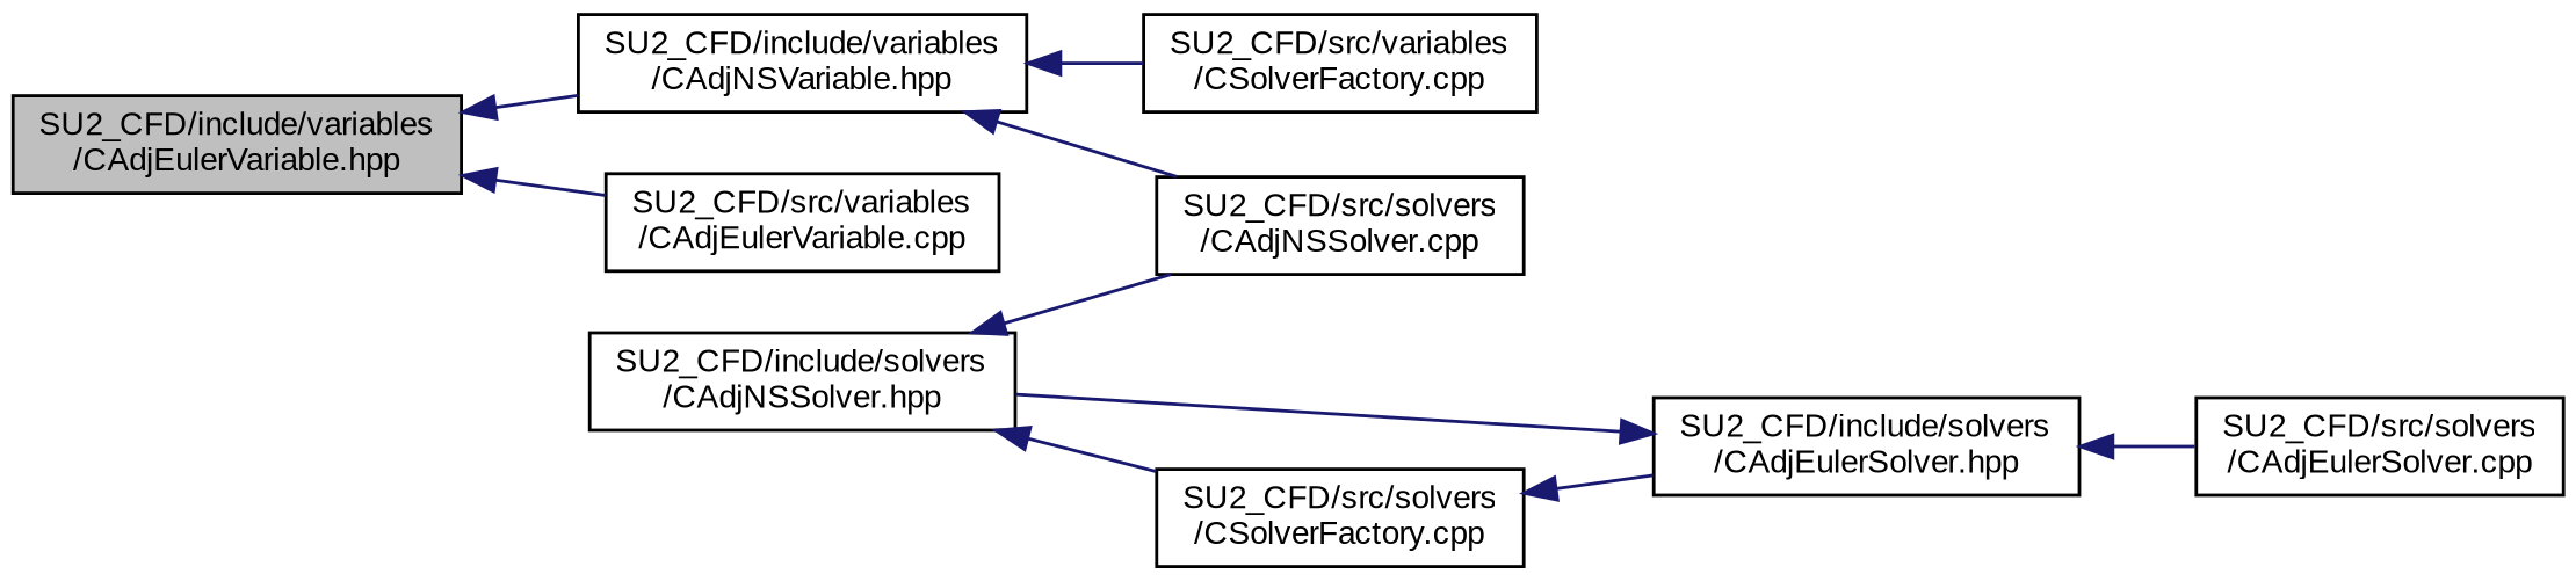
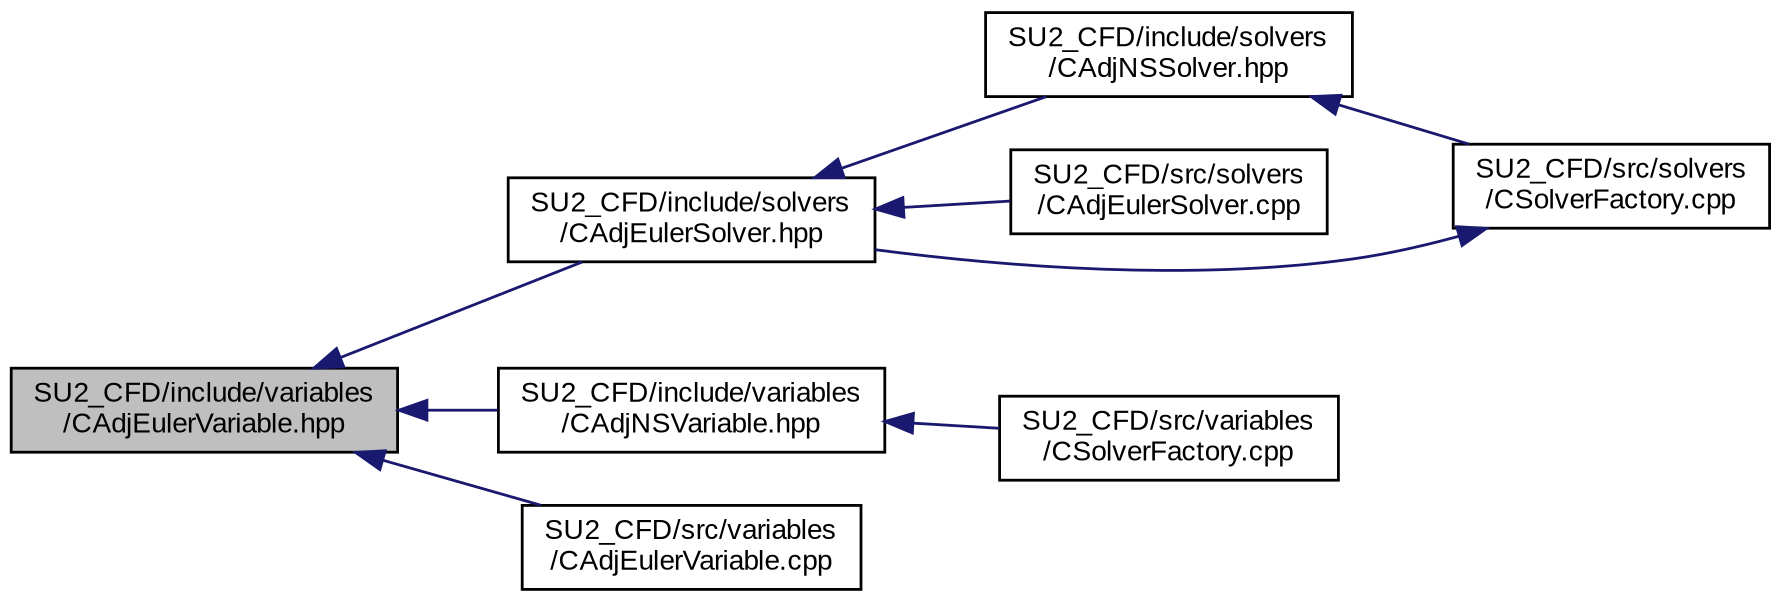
  digraph {
    fontname="Liberation Sans"
    rankdir=LR
    node [color=black fillcolor=white fontname="Liberation Sans" fontsize=10 shape=record style=filled]
    edge [color=midnightblue dir=back fontname="Liberation Sans" fontsize=10 labelfontname=Helvetica labelfontsize=10 style=solid]
    n1 [fillcolor=grey75 fontcolor=black height=0.2 label="SU2_CFD/include/variables\l/CAdjEulerVariable.hpp" width=0.4]
    n2 [height=0.2 label="SU2_CFD/include/solvers\l/CAdjEulerSolver.hpp" width=0.4]
    n3 [height=0.2 label="SU2_CFD/include/variables\l/CAdjNSVariable.hpp" width=0.4]
    n4 [height=0.2 label="SU2_CFD/src/variables\l/CAdjEulerVariable.cpp" width=0.4]
    n5 [height=0.2 label="SU2_CFD/include/solvers\l/CAdjNSSolver.hpp" width=0.4]
    n6 [height=0.2 label="SU2_CFD/src/solvers\l/CAdjEulerSolver.cpp" width=0.4]
-   n7 [height=0.2 label="SU2_CFD/src/solvers\l/CAdjNSSolver.cpp" width=0.4]
    n8 [height=0.2 label="SU2_CFD/src/variables\l/CSolverFactory.cpp" width=0.4]
    n9 [height=0.2 label="SU2_CFD/src/solvers\l/CSolverFactory.cpp" width=0.4]
+   n1 -> n2
    n1 -> n3
    n1 -> n4
    n2 -> n5
    n2 -> n6
-   n3 -> n7
    n3 -> n8
-   n5 -> n7
    n5 -> n9
    n9 -> n2
  }
